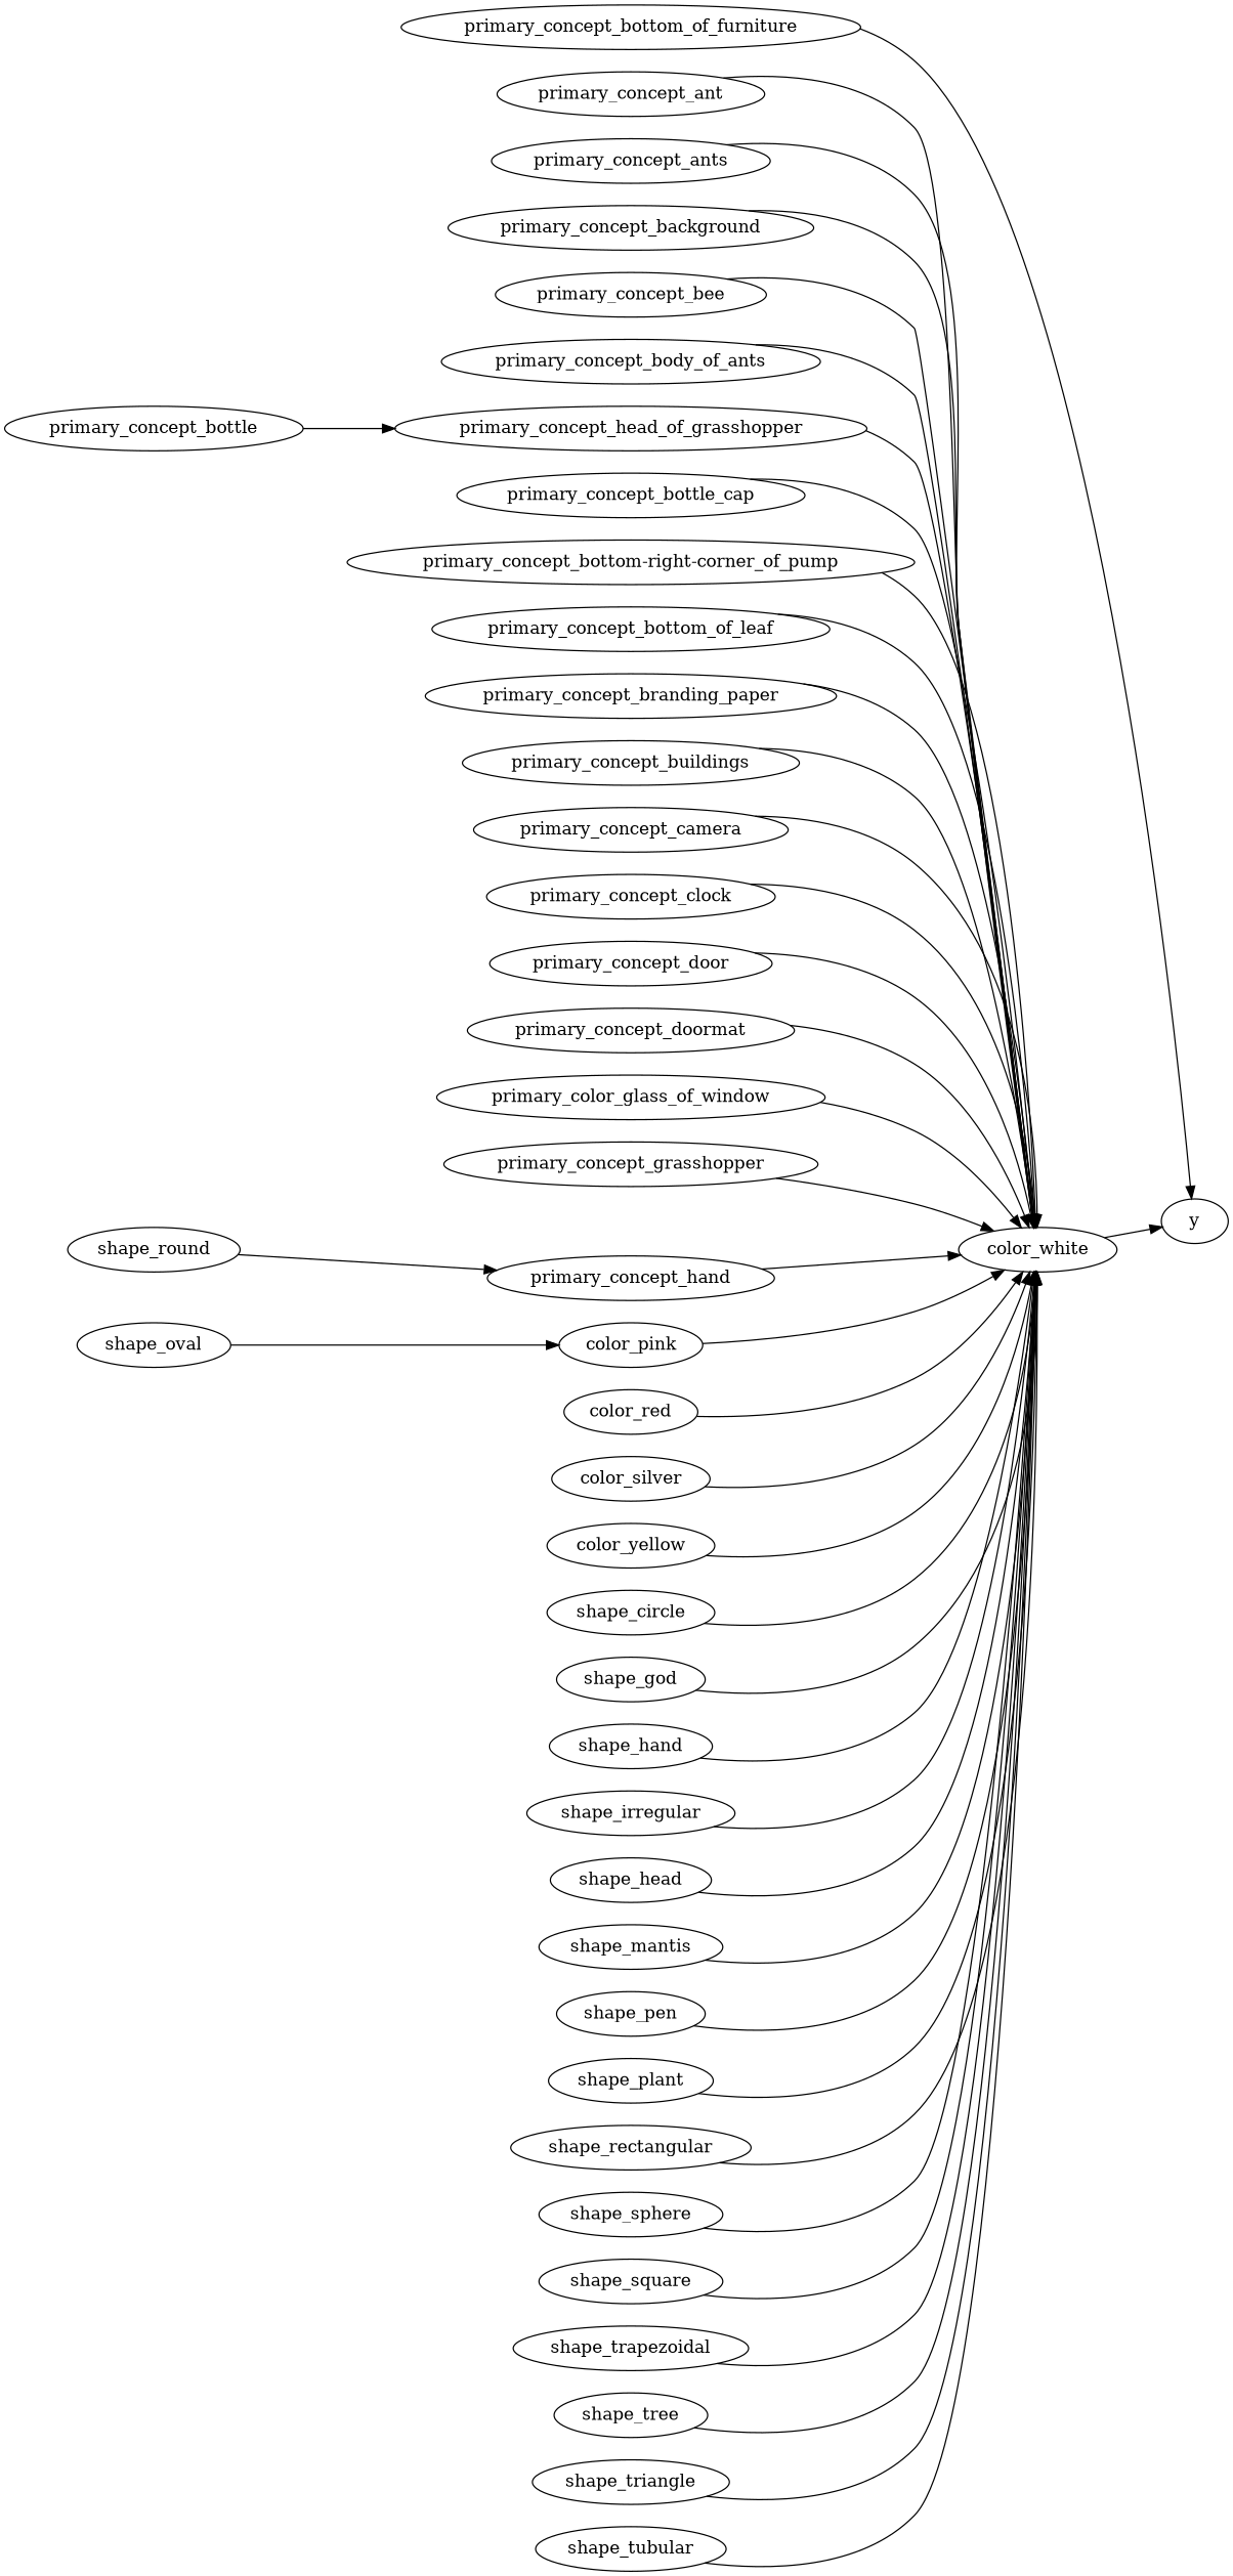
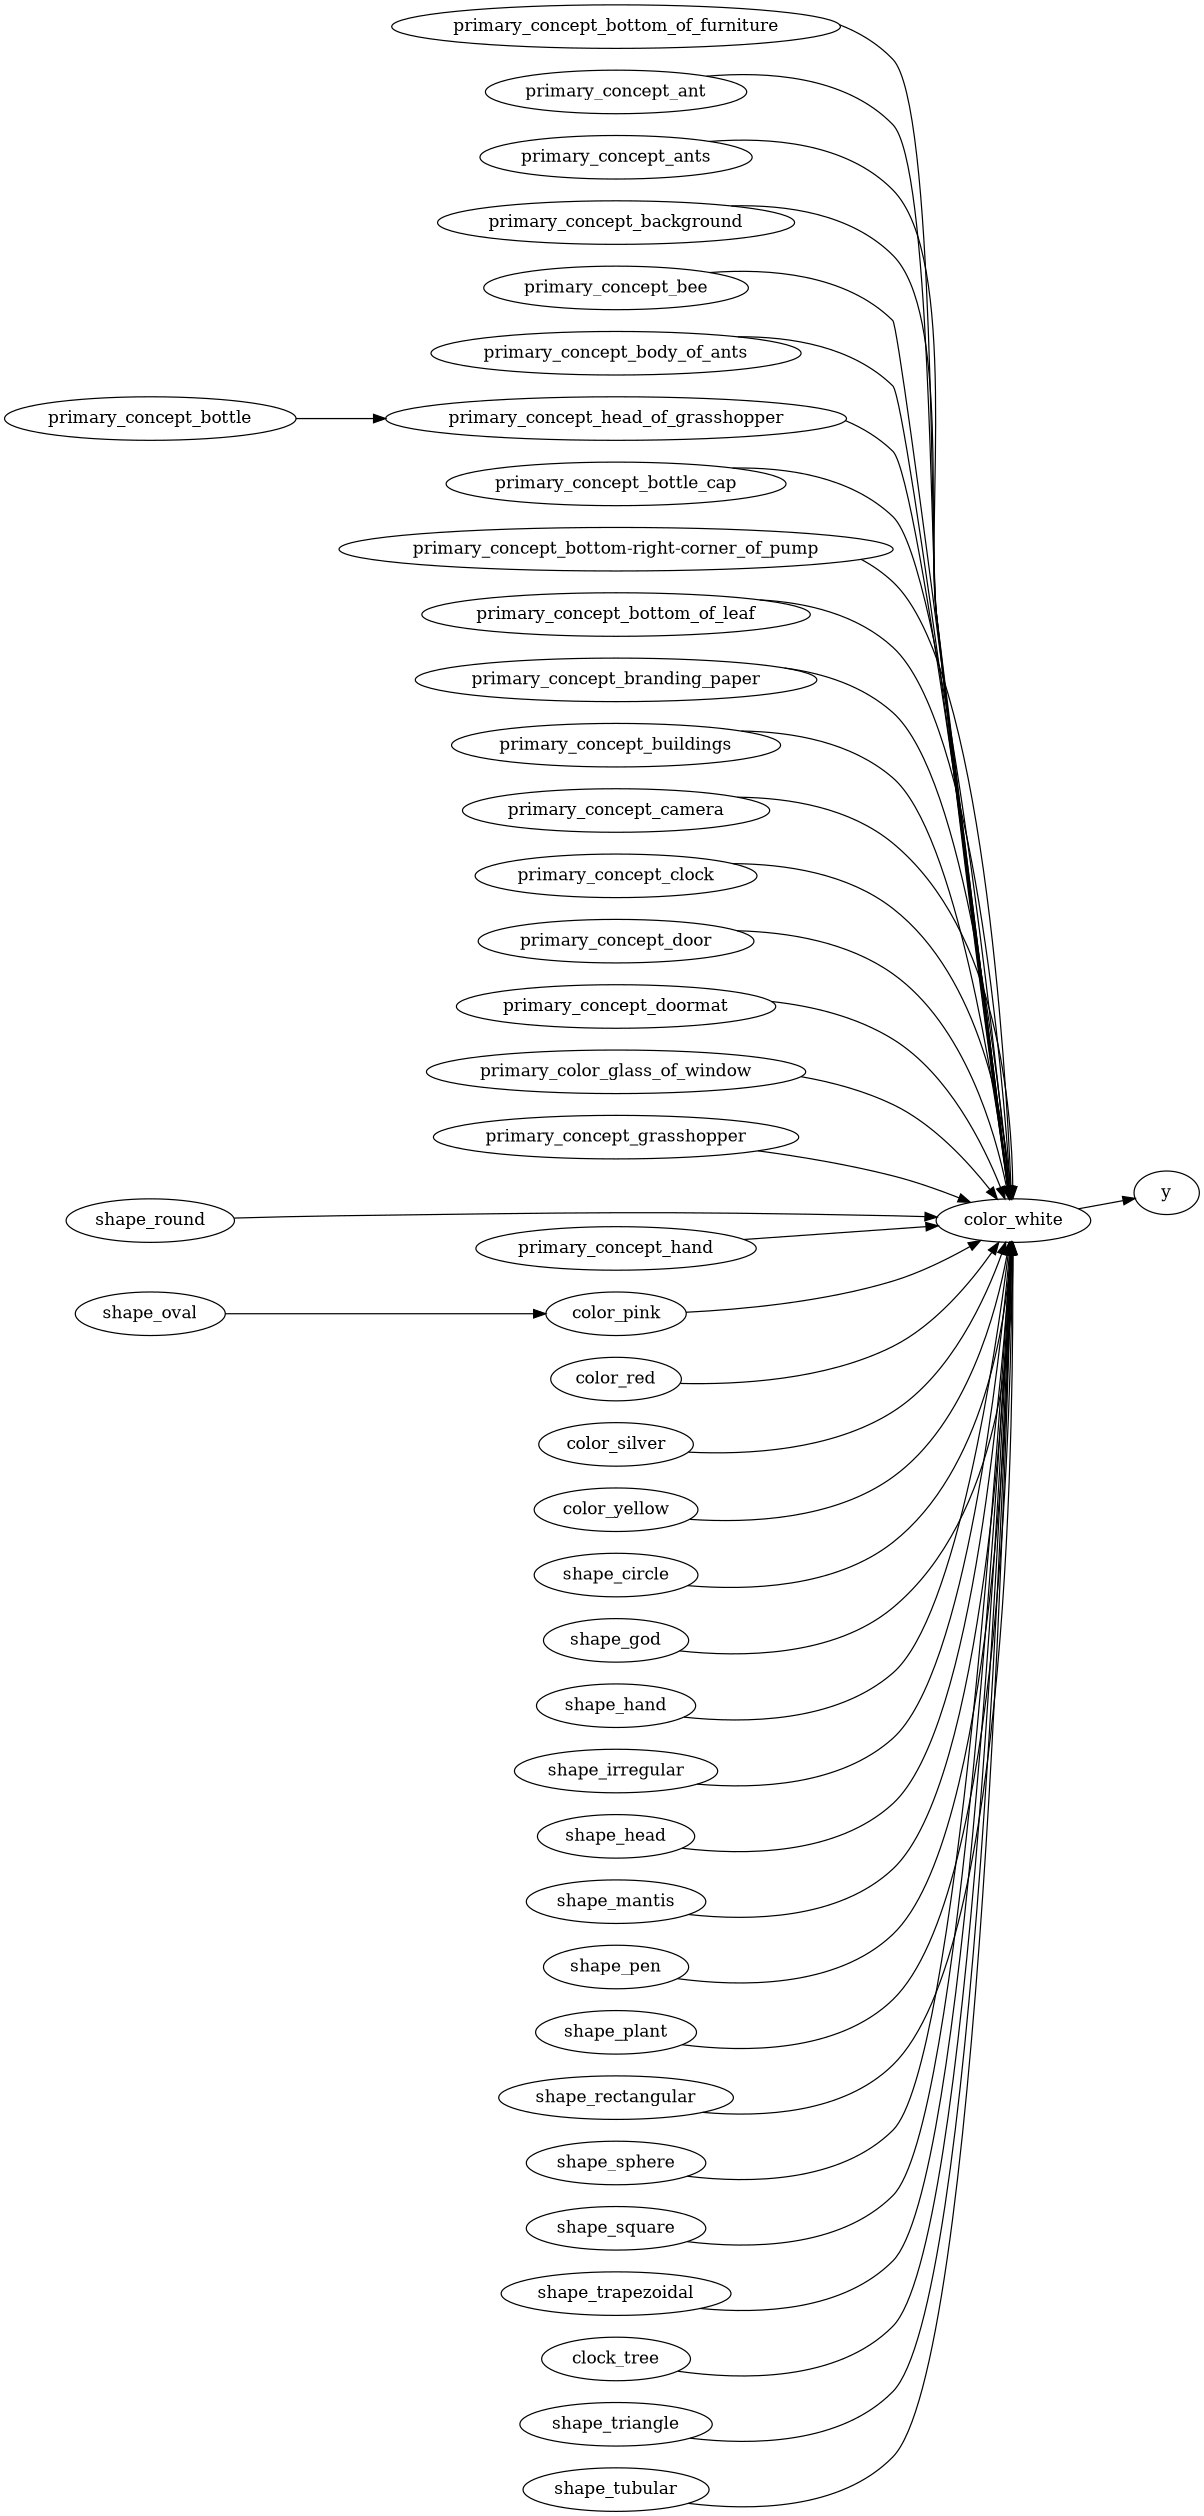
  strict digraph {
    rankdir=LR
    color_white
    y
    primary_concept_ant
    primary_concept_ants
    primary_concept_background
    primary_concept_bee
    primary_concept_body_of_ants
    primary_concept_bottle
    primary_concept_head_of_grasshopper
    primary_concept_bottle_cap
    "primary_concept_bottom-right-corner_of_pump"
    primary_concept_bottom_of_furniture
    primary_concept_bottom_of_leaf
    primary_concept_branding_paper
    primary_concept_buildings
    primary_concept_camera
    primary_concept_clock
    primary_concept_door
    primary_concept_doormat
    n20 [label=primary_color_glass_of_window]
    primary_concept_grasshopper
    primary_concept_hand
    color_pink
    color_red
    color_silver
    color_yellow
    shape_circle
    shape_god
    shape_hand
    shape_irregular
    n31 [label=shape_head]
    shape_mantis
    shape_oval
    shape_pen
    shape_plant
    shape_rectangular
    shape_round
    shape_sphere
    shape_square
    shape_trapezoidal
-   shape_tree
+   shape_tree [label=clock_tree]
    shape_triangle
    shape_tubular
    color_white -> y
    primary_concept_ant -> color_white
    primary_concept_ants -> color_white
    primary_concept_background -> color_white
    primary_concept_bee -> color_white
    primary_concept_body_of_ants -> color_white
    primary_concept_bottle -> primary_concept_head_of_grasshopper
    primary_concept_head_of_grasshopper -> color_white
    primary_concept_bottle_cap -> color_white
    "primary_concept_bottom-right-corner_of_pump" -> color_white
-   primary_concept_bottom_of_furniture -> y
+   primary_concept_bottom_of_furniture -> color_white
    primary_concept_bottom_of_leaf -> color_white
    primary_concept_branding_paper -> color_white
    primary_concept_buildings -> color_white
    primary_concept_camera -> color_white
    primary_concept_clock -> color_white
    primary_concept_door -> color_white
    primary_concept_doormat -> color_white
    n20 -> color_white
    primary_concept_grasshopper -> color_white
    primary_concept_hand -> color_white
    color_pink -> color_white
    color_red -> color_white
    color_silver -> color_white
    color_yellow -> color_white
    shape_circle -> color_white
    shape_god -> color_white
    shape_hand -> color_white
    shape_irregular -> color_white
    n31 -> color_white
    shape_mantis -> color_white
    shape_oval -> color_pink
    shape_pen -> color_white
    shape_plant -> color_white
    shape_rectangular -> color_white
-   shape_round -> primary_concept_hand
+   shape_round -> color_white
    shape_sphere -> color_white
    shape_square -> color_white
    shape_trapezoidal -> color_white
    shape_tree -> color_white
    shape_triangle -> color_white
    shape_tubular -> color_white
  }
